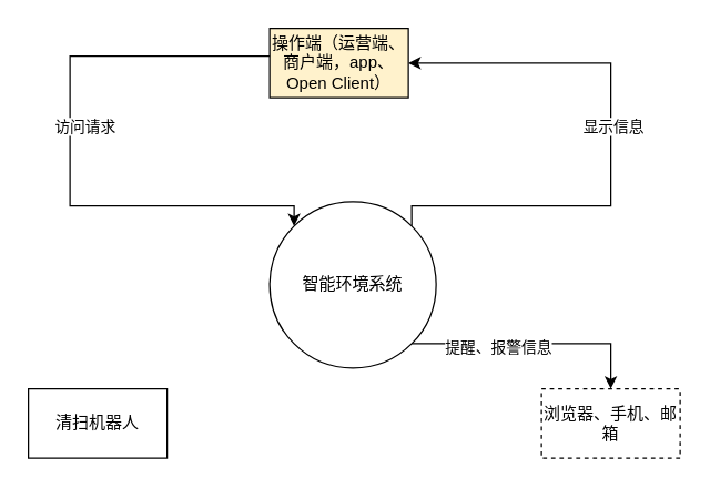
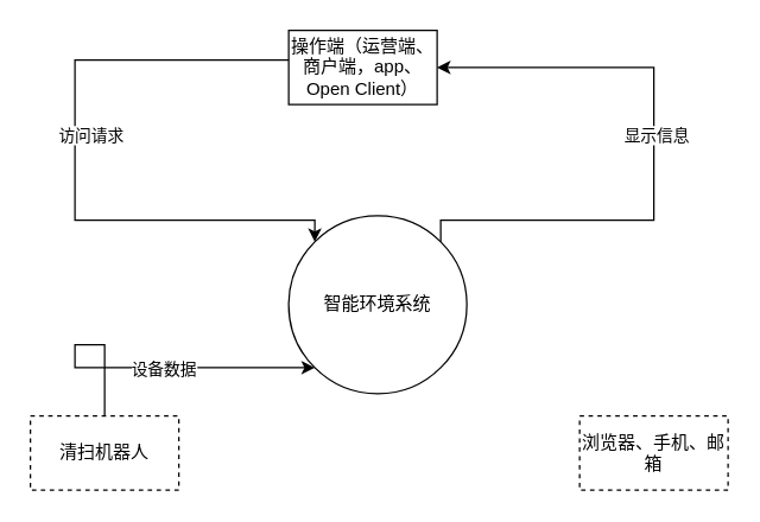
  <mxCell id="0" />
  <mxCell id="1" parent="0" />
- <mxCell id="2" style="edgeStyle=orthogonalEdgeStyle;rounded=0;orthogonalLoop=1;jettySize=auto;html=1;exitX=1;exitY=1;exitDx=0;exitDy=0;entryX=0.5;entryY=0;entryDx=0;entryDy=0;" edge="1" parent="1" source="6" target="13"><mxGeometry relative="1" as="geometry"><mxPoint x="390" y="260" as="targetPoint" /></mxGeometry></mxCell>
- <mxCell id="3" value="提醒、报警信息" style="edgeLabel;html=1;align=center;verticalAlign=middle;resizable=0;points=[];" vertex="1" connectable="0" parent="2"><mxGeometry x="-0.3" y="-2" relative="1" as="geometry"><mxPoint as="offset" /></mxGeometry></mxCell>
  <mxCell id="4" style="edgeStyle=orthogonalEdgeStyle;rounded=0;orthogonalLoop=1;jettySize=auto;html=1;exitX=1;exitY=0;exitDx=0;exitDy=0;entryX=1;entryY=0.5;entryDx=0;entryDy=0;" edge="1" parent="1" source="6" target="12"><mxGeometry relative="1" as="geometry"><Array as="points"><mxPoint x="440" y="148" /><mxPoint x="440" y="45" /></Array></mxGeometry></mxCell>
  <mxCell id="5" value="显示信息" style="edgeLabel;html=1;align=center;verticalAlign=middle;resizable=0;points=[];" vertex="1" connectable="0" parent="4"><mxGeometry x="0.312" y="2" relative="1" as="geometry"><mxPoint x="7" y="43" as="offset" /></mxGeometry></mxCell>
  <mxCell id="6" value="智能环境系统" style="shape=ellipse;html=1;dashed=0;whiteSpace=wrap;aspect=fixed;perimeter=ellipsePerimeter;" vertex="1" parent="1"><mxGeometry x="194" y="145" width="120" height="120" as="geometry" /></mxCell>
- <mxCell id="9" value="清扫机器人" style="html=1;dashed=0;whiteSpace=wrap;" vertex="1" parent="1"><mxGeometry x="20" y="280" width="100" height="50" as="geometry" /></mxCell>
+ <mxCell id="7" style="edgeStyle=orthogonalEdgeStyle;rounded=0;orthogonalLoop=1;jettySize=auto;html=1;exitX=0.5;exitY=0;exitDx=0;exitDy=0;entryX=0;entryY=1;entryDx=0;entryDy=0;" edge="1" parent="1" source="9" target="6"><mxGeometry relative="1" as="geometry"><Array as="points"><mxPoint x="50" y="232" /></Array></mxGeometry></mxCell>
+ <mxCell id="8" value="设备数据" style="edgeLabel;html=1;align=center;verticalAlign=middle;resizable=0;points=[];" vertex="1" connectable="0" parent="7"><mxGeometry x="0.164" y="-1" relative="1" as="geometry"><mxPoint as="offset" /></mxGeometry></mxCell>
+ <mxCell id="9" value="清扫机器人" style="html=1;dashed=1;whiteSpace=wrap;" vertex="1" parent="1"><mxGeometry x="20" y="280" width="100" height="50" as="geometry" /></mxCell>
  <mxCell id="10" style="edgeStyle=orthogonalEdgeStyle;rounded=0;orthogonalLoop=1;jettySize=auto;html=1;exitX=0.5;exitY=1;exitDx=0;exitDy=0;entryX=0;entryY=0;entryDx=0;entryDy=0;" edge="1" parent="1" target="6"><mxGeometry relative="1" as="geometry"><mxPoint x="200" y="40" as="sourcePoint" /><mxPoint x="161.574" y="117.574" as="targetPoint" /><Array as="points"><mxPoint x="50" y="40" /><mxPoint x="50" y="148" /></Array></mxGeometry></mxCell>
  <mxCell id="11" value="访问请求" style="edgeLabel;html=1;align=center;verticalAlign=middle;resizable=0;points=[];" vertex="1" connectable="0" parent="10"><mxGeometry x="0.266" relative="1" as="geometry"><mxPoint x="-7" y="-58" as="offset" /></mxGeometry></mxCell>
- <mxCell id="12" value="操作端（运营端、商户端，app、Open Client）" style="html=1;dashed=0;whiteSpace=wrap;fillColor=#fff2cc;" vertex="1" parent="1"><mxGeometry x="194" y="20" width="100" height="50" as="geometry" /></mxCell>
+ <mxCell id="12" value="操作端（运营端、商户端，app、Open Client）" style="html=1;dashed=0;whiteSpace=wrap;" vertex="1" parent="1"><mxGeometry x="194" y="20" width="100" height="50" as="geometry" /></mxCell>
  <mxCell id="13" value="浏览器、手机、邮箱" style="html=1;dashed=1;whiteSpace=wrap;" vertex="1" parent="1"><mxGeometry x="390" y="280" width="100" height="50" as="geometry" /></mxCell>
